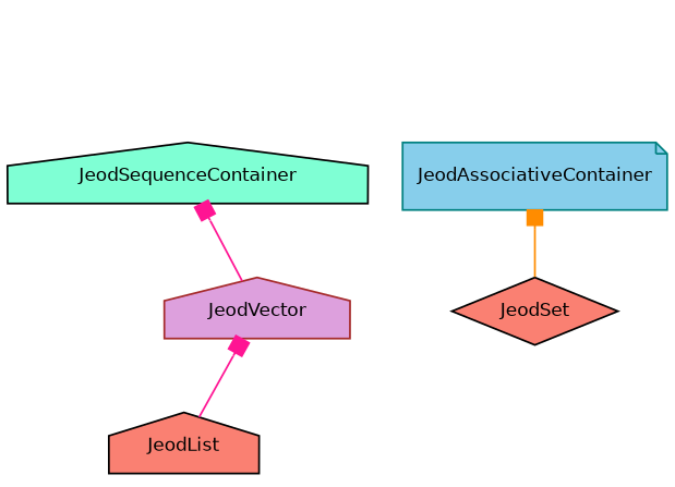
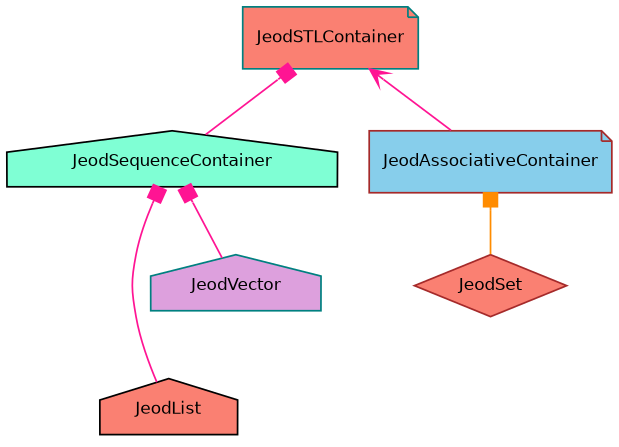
  digraph {
    rankdir=BT
    node [color=teal fillcolor=salmon fontname=Helvetica fontsize=10 shape=house style=filled]
    edge [arrowhead=box color=deeppink fontname=Helvetica fontsize=10]
-   JeodAssociativeContainer [fillcolor=skyblue shape=note]
+   JeodAssociativeContainer [color=brown fillcolor=skyblue shape=note]
+   JeodSTLContainer [shape=note]
    JeodSequenceContainer [color=black fillcolor=aquamarine]
    JeodList [color=black]
-   JeodVector [color=brown fillcolor=plum]
-   JeodSet [color=black shape=diamond]
-   JeodList -> JeodVector
+   JeodVector [fillcolor=plum]
+   JeodSet [color=brown shape=diamond]
+   JeodAssociativeContainer -> JeodSTLContainer [arrowhead=vee]
+   JeodSequenceContainer -> JeodSTLContainer
+   JeodList -> JeodSequenceContainer
    JeodVector -> JeodSequenceContainer
    JeodSet -> JeodAssociativeContainer [color=darkorange]
  }
